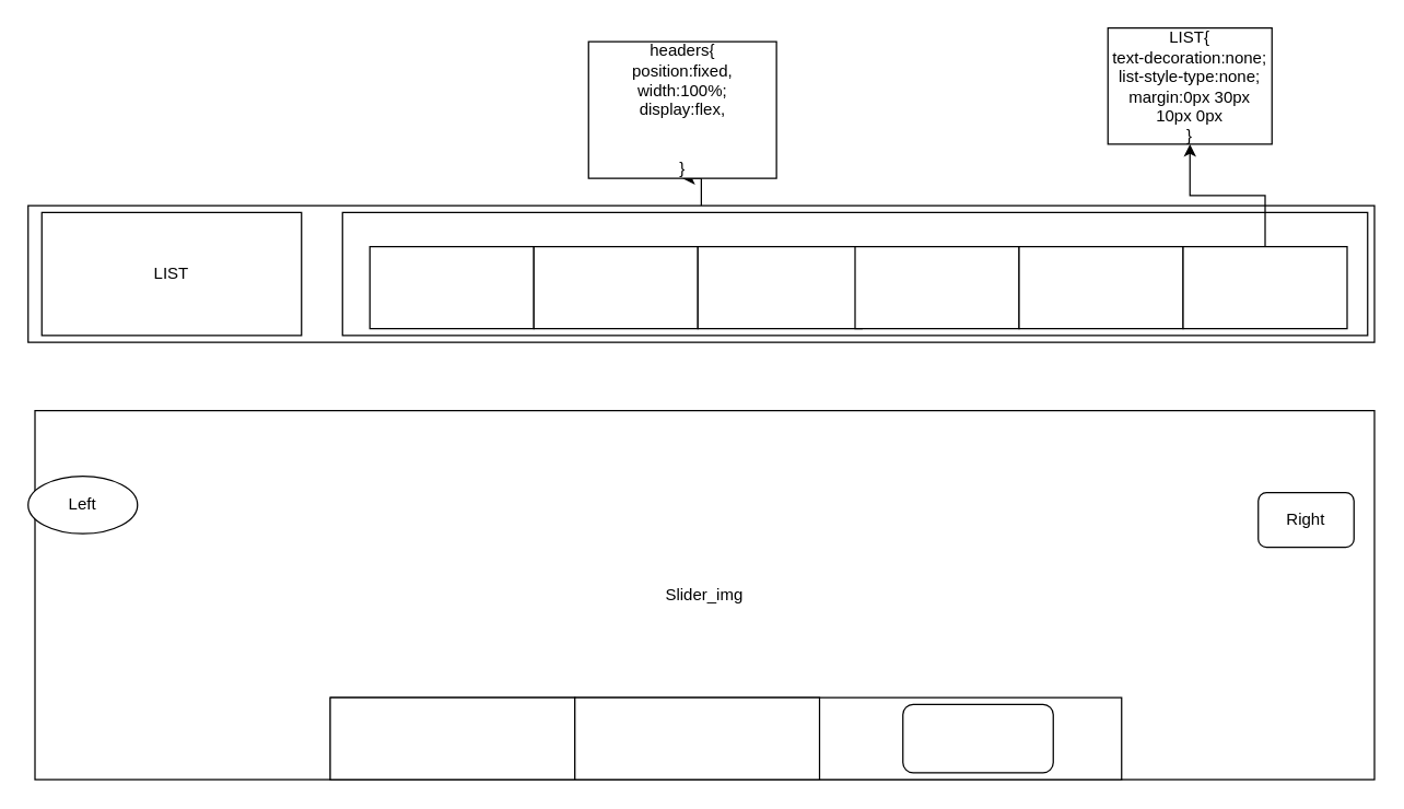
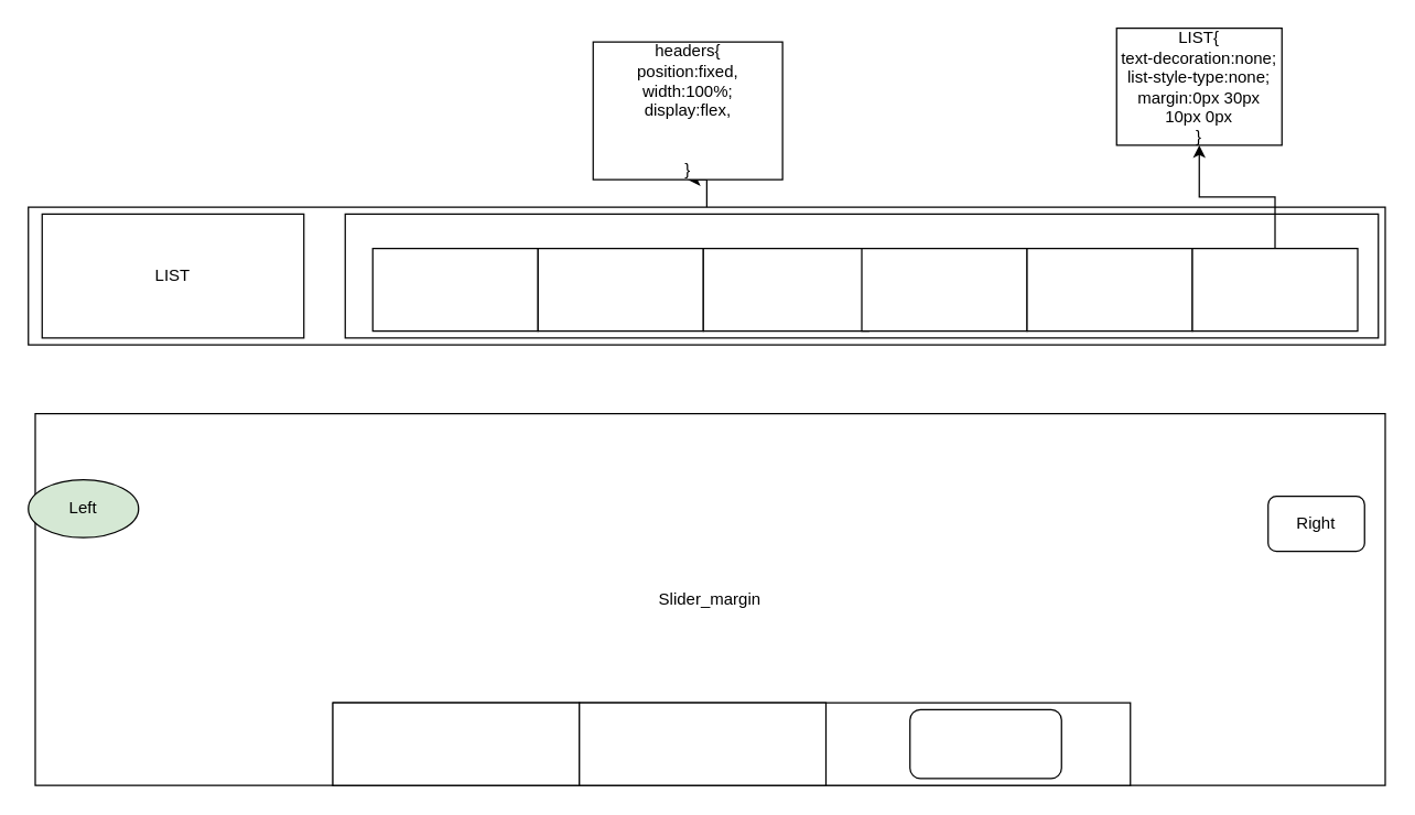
  <mxCell id="0" />
  <mxCell id="1" parent="0" />
  <mxCell id="2" value="" style="edgeStyle=orthogonalEdgeStyle;rounded=0;orthogonalLoop=1;jettySize=auto;html=1;" parent="1" source="3" target="5" edge="1"><mxGeometry relative="1" as="geometry" /></mxCell>
  <mxCell id="3" value="" style="rounded=0;whiteSpace=wrap;html=1;" parent="1" vertex="1"><mxGeometry x="20" y="150" width="985" height="100" as="geometry" /></mxCell>
  <mxCell id="4" value="LIST" style="rounded=0;whiteSpace=wrap;html=1;" parent="1" vertex="1"><mxGeometry x="30" y="155" width="190" height="90" as="geometry" /></mxCell>
  <mxCell id="5" value="headers{&lt;br&gt;position:fixed,&lt;br&gt;width:100%;&lt;br&gt;display:flex,&lt;br&gt;&lt;br&gt;&lt;br&gt;}" style="whiteSpace=wrap;html=1;rounded=0;" parent="1" vertex="1"><mxGeometry x="430" y="30" width="137.5" height="100" as="geometry" /></mxCell>
  <mxCell id="6" value="" style="rounded=0;whiteSpace=wrap;html=1;" parent="1" vertex="1"><mxGeometry x="250" y="155" width="750" height="90" as="geometry" /></mxCell>
  <mxCell id="7" value="" style="rounded=0;whiteSpace=wrap;html=1;" parent="1" vertex="1"><mxGeometry x="270" y="180" width="120" height="60" as="geometry" /></mxCell>
  <mxCell id="8" value="" style="rounded=0;whiteSpace=wrap;html=1;" parent="1" vertex="1"><mxGeometry x="390" y="180" width="120" height="60" as="geometry" /></mxCell>
  <mxCell id="9" value="" style="rounded=0;whiteSpace=wrap;html=1;" parent="1" vertex="1"><mxGeometry x="510" y="180" width="120" height="60" as="geometry" /></mxCell>
  <mxCell id="10" value="" style="rounded=0;whiteSpace=wrap;html=1;" parent="1" vertex="1"><mxGeometry x="625" y="180" width="120" height="60" as="geometry" /></mxCell>
  <mxCell id="11" value="" style="rounded=0;whiteSpace=wrap;html=1;" parent="1" vertex="1"><mxGeometry x="745" y="180" width="120" height="60" as="geometry" /></mxCell>
  <mxCell id="12" value="" style="edgeStyle=orthogonalEdgeStyle;rounded=0;orthogonalLoop=1;jettySize=auto;html=1;" parent="1" source="13" target="14" edge="1"><mxGeometry relative="1" as="geometry" /></mxCell>
  <mxCell id="13" value="" style="rounded=0;whiteSpace=wrap;html=1;" parent="1" vertex="1"><mxGeometry x="865" y="180" width="120" height="60" as="geometry" /></mxCell>
  <mxCell id="14" value="LIST{&lt;br&gt;text-decoration:none;&lt;br&gt;list-style-type:none;&lt;br&gt;margin:0px 30px 10px 0px&lt;br&gt;}" style="rounded=0;whiteSpace=wrap;html=1;" parent="1" vertex="1"><mxGeometry x="810" y="20" width="120" height="85" as="geometry" /></mxCell>
- <mxCell id="15" value="Slider_img" style="rounded=0;whiteSpace=wrap;html=1;" parent="1" vertex="1"><mxGeometry x="25" y="300" width="980" height="270" as="geometry" /></mxCell>
+ <mxCell id="15" value="Slider_margin" style="rounded=0;whiteSpace=wrap;html=1;" parent="1" vertex="1"><mxGeometry x="25" y="300" width="980" height="270" as="geometry" /></mxCell>
  <mxCell id="16" value="Right" style="whiteSpace=wrap;html=1;rounded=1;" parent="1" vertex="1"><mxGeometry x="920" y="360" width="70" height="40" as="geometry" /></mxCell>
- <mxCell id="17" value="Left" style="ellipse;whiteSpace=wrap;html=1;" parent="1" vertex="1"><mxGeometry x="20" y="348" width="80" height="42" as="geometry" /></mxCell>
+ <mxCell id="17" value="Left" style="ellipse;whiteSpace=wrap;html=1;fillColor=#d5e8d4;" parent="1" vertex="1"><mxGeometry x="20" y="348" width="80" height="42" as="geometry" /></mxCell>
  <mxCell id="18" value="" style="rounded=0;whiteSpace=wrap;html=1;" vertex="1" parent="1"><mxGeometry x="241.25" y="510" width="578.75" height="60" as="geometry" /></mxCell>
  <mxCell id="19" value="" style="rounded=0;whiteSpace=wrap;html=1;" vertex="1" parent="1"><mxGeometry x="241" y="510" width="179" height="60" as="geometry" /></mxCell>
  <mxCell id="20" value="" style="rounded=0;whiteSpace=wrap;html=1;" vertex="1" parent="1"><mxGeometry x="420" y="510" width="179" height="60" as="geometry" /></mxCell>
  <mxCell id="21" value="" style="rounded=1;whiteSpace=wrap;html=1;" vertex="1" parent="1"><mxGeometry x="660" y="515" width="110" height="50" as="geometry" /></mxCell>
